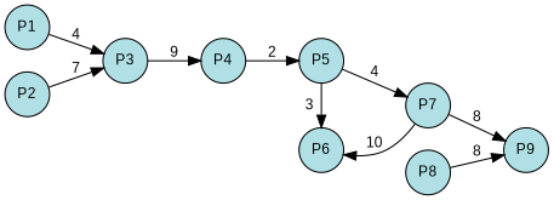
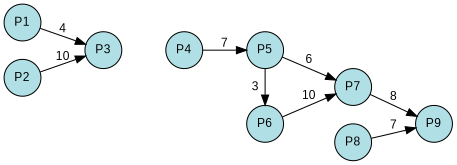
  digraph {
    rankdir=LR
    splines=true
    node [fillcolor=powderblue fixedsize=true fontcolor=black fontname=arial fontsize=12 margin=0 shape=circle style=filled]
    edge [fontcolor=black fontname=arial fontsize=12 margin=0]
    n1 [label=P1 width=0.5]
    n2 [label=P2 width=0.5]
    n3 [label=P3 width=0.5]
    n4 [label=P4 width=0.5]
    n5 [label=P5 width=0.5]
    n6 [label=P6 width=0.5]
    n7 [label=P7 width=0.5]
    n8 [label=P8 width=0.5]
    n9 [label=P9 width=0.5]
    subgraph sub_1 {
      rank=same
      n1
      n2
    }
    subgraph sub_2 {
      rank=same
      n3
    }
    subgraph sub_3 {
      rank=same
      n4
    }
    subgraph sub_4 {
      rank=same
      n5
      n6
    }
    subgraph sub_5 {
      rank=same
      n7
    }
    subgraph sub_6 {
      rank=same
      n8
    }
    subgraph sub_7 {
      rank=same
      n9
    }
    n1 -> n3 [label=4]
-   n2 -> n3 [label=7]
-   n3 -> n4 [label=9]
-   n4 -> n5 [label=2]
+   n2 -> n3 [label=10]
+   n4 -> n5 [label=7]
    n5 -> n6 [label=3]
-   n5 -> n7 [label=4]
-   n7 -> n6 [label=10]
+   n5 -> n7 [label=6]
+   n6 -> n7 [label=10]
    n7 -> n9 [label=8]
-   n8 -> n9 [label=8]
+   n8 -> n9 [label=7]
  }
